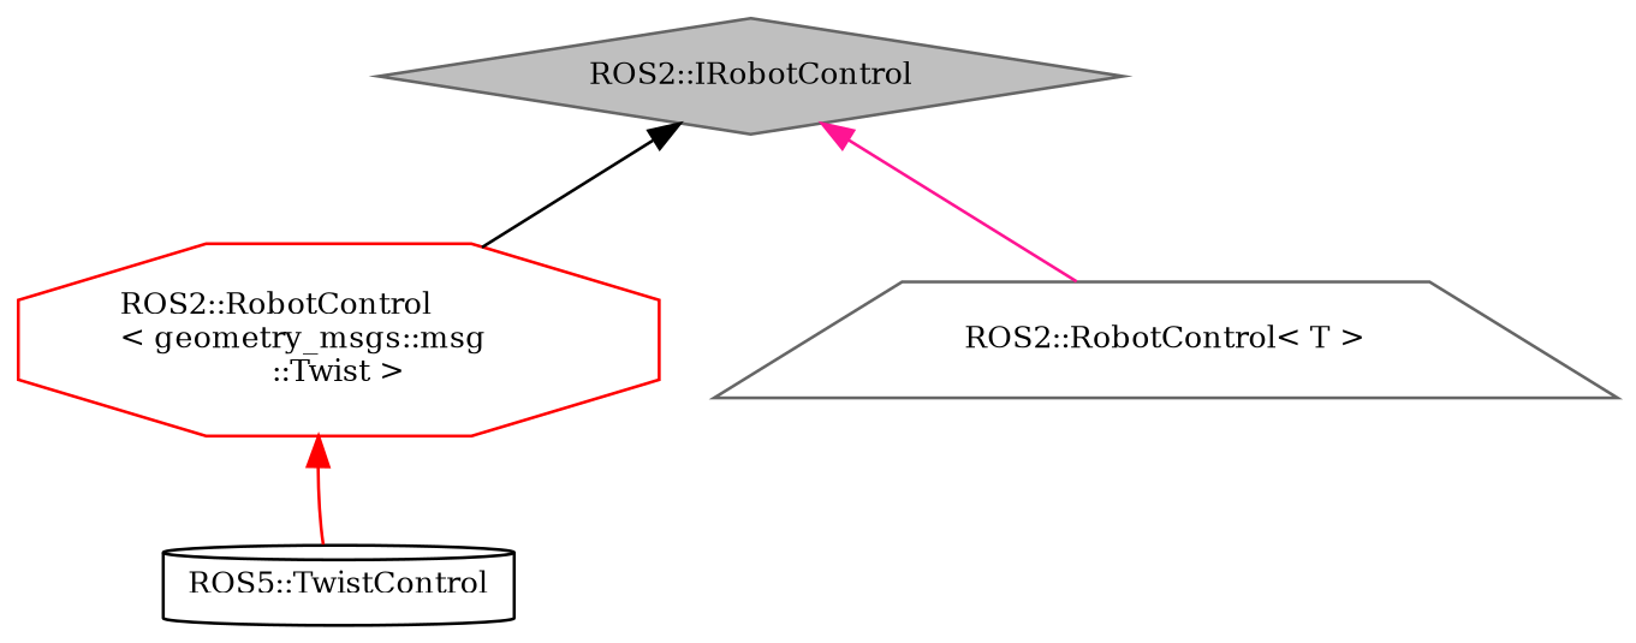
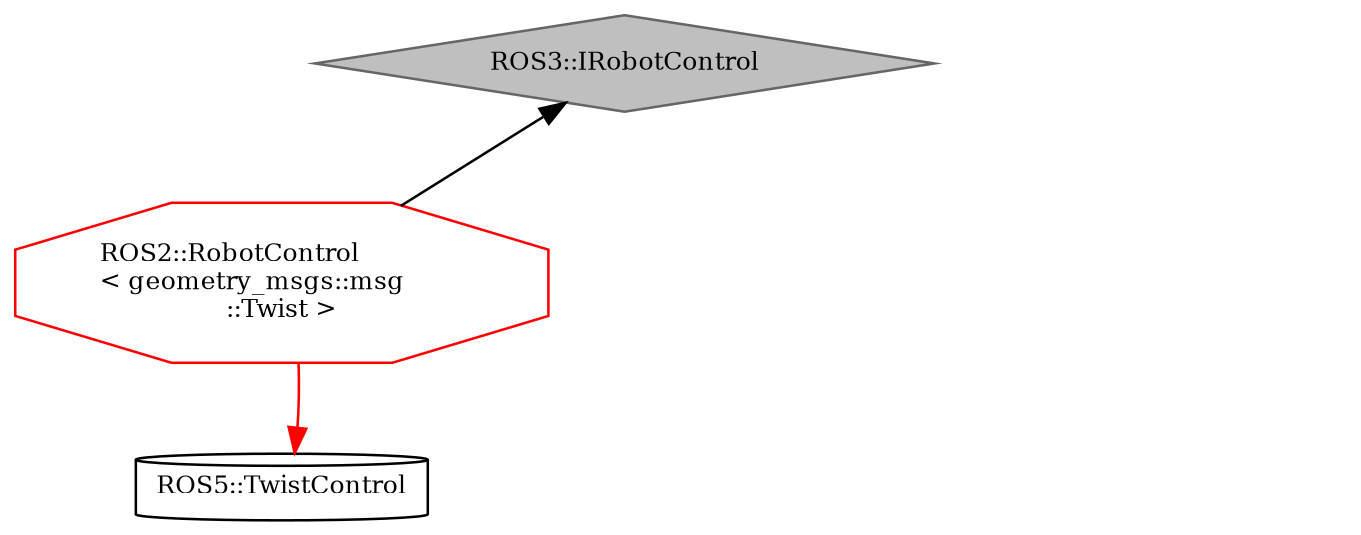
  digraph {
    fontname="DejaVu Serif"
    node [color=gray40 fillcolor=white fontname="DejaVu Serif" fontsize=10 style=filled]
    edge [dir=back fontname="DejaVu Serif" fontsize=10 labelfontname=Helvetica labelfontsize=10 style=solid]
-   n1 [fillcolor=grey75 fontcolor=black height=0.2 label="ROS2::IRobotControl" shape=diamond width=0.4]
+   n1 [fillcolor=grey75 fontcolor=black height=0.2 label="ROS3::IRobotControl" shape=diamond width=0.4]
    n2 [color=red height=0.2 label="ROS2::RobotControl\l\< geometry_msgs::msg\l::Twist \>" shape=octagon width=0.4]
-   n3 [height=0.2 label="ROS2::RobotControl\< T \>" shape=trapezium width=0.4]
    n4 [color=black height=0.2 label="ROS5::TwistControl" shape=cylinder width=0.4]
    n1 -> n2 [color=black]
-   n1 -> n3 [color=deeppink]
-   n2 -> n4 [color=red]
+   n4 -> n2 [color=red]
  }
